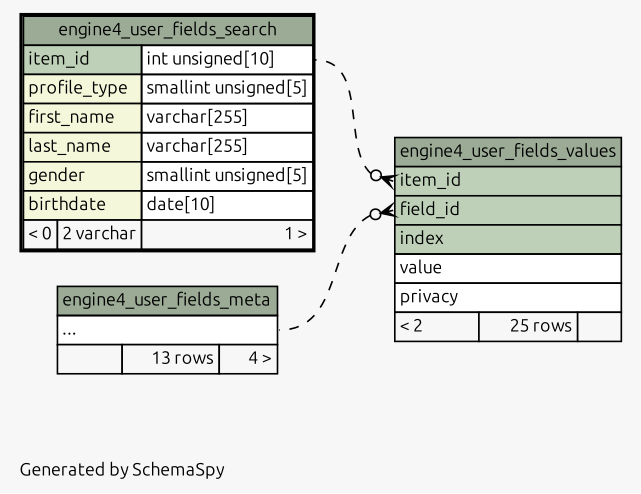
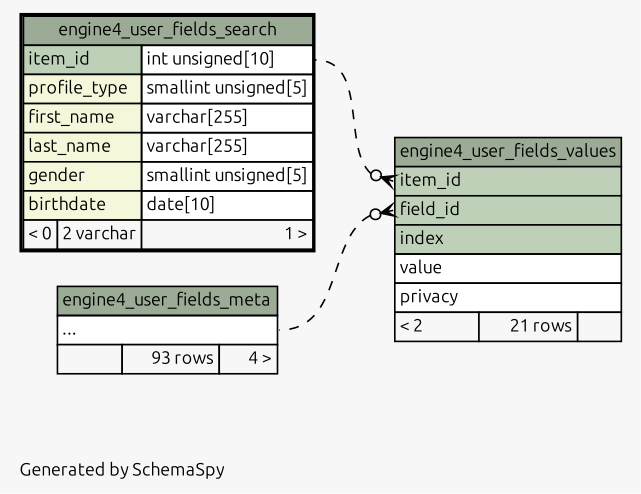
  digraph {
    bgcolor="#f7f7f7"
    fontname=Ubuntu
    fontsize=11
    label="\nGenerated by SchemaSpy"
    labeljust=l
    nodesep=0.18
    rankdir=RL
    ranksep=0.46
    node [fontname=Ubuntu fontsize=11 shape=plaintext]
    edge [arrowhead=none arrowsize=0.8 arrowtail=crowodot dir=back fontname=Ubuntu style=dashed]
-   n1 [label=<     <TABLE BORDER="0" CELLBORDER="1" CELLSPACING="0" BGCOLOR="#ffffff">       <TR><TD COLSPAN="3" BGCOLOR="#9bab96" ALIGN="CENTER">engine4_user_fields_values</TD></TR>       <TR><TD PORT="item_id" COLSPAN="3" BGCOLOR="#bed1b8" ALIGN="LEFT">item_id</TD></TR>       <TR><TD PORT="field_id" COLSPAN="3" BGCOLOR="#bed1b8" ALIGN="LEFT">field_id</TD></TR>       <TR><TD PORT="index" COLSPAN="3" BGCOLOR="#bed1b8" ALIGN="LEFT">index</TD></TR>       <TR><TD PORT="value" COLSPAN="3" ALIGN="LEFT">value</TD></TR>       <TR><TD PORT="privacy" COLSPAN="3" ALIGN="LEFT">privacy</TD></TR>       <TR><TD ALIGN="LEFT" BGCOLOR="#f7f7f7">&lt; 2</TD><TD ALIGN="RIGHT" BGCOLOR="#f7f7f7">25 rows</TD><TD ALIGN="RIGHT" BGCOLOR="#f7f7f7">  </TD></TR>     </TABLE>>]
-   n2 [label=<     <TABLE BORDER="0" CELLBORDER="1" CELLSPACING="0" BGCOLOR="#ffffff">       <TR><TD COLSPAN="3" BGCOLOR="#9bab96" ALIGN="CENTER">engine4_user_fields_meta</TD></TR>       <TR><TD PORT="elipses" COLSPAN="3" ALIGN="LEFT">...</TD></TR>       <TR><TD ALIGN="LEFT" BGCOLOR="#f7f7f7">  </TD><TD ALIGN="RIGHT" BGCOLOR="#f7f7f7">13 rows</TD><TD ALIGN="RIGHT" BGCOLOR="#f7f7f7">4 &gt;</TD></TR>     </TABLE>>]
+   n1 [label=<     <TABLE BORDER="0" CELLBORDER="1" CELLSPACING="0" BGCOLOR="#ffffff">       <TR><TD COLSPAN="3" BGCOLOR="#9bab96" ALIGN="CENTER">engine4_user_fields_values</TD></TR>       <TR><TD PORT="item_id" COLSPAN="3" BGCOLOR="#bed1b8" ALIGN="LEFT">item_id</TD></TR>       <TR><TD PORT="field_id" COLSPAN="3" BGCOLOR="#bed1b8" ALIGN="LEFT">field_id</TD></TR>       <TR><TD PORT="index" COLSPAN="3" BGCOLOR="#bed1b8" ALIGN="LEFT">index</TD></TR>       <TR><TD PORT="value" COLSPAN="3" ALIGN="LEFT">value</TD></TR>       <TR><TD PORT="privacy" COLSPAN="3" ALIGN="LEFT">privacy</TD></TR>       <TR><TD ALIGN="LEFT" BGCOLOR="#f7f7f7">&lt; 2</TD><TD ALIGN="RIGHT" BGCOLOR="#f7f7f7">21 rows</TD><TD ALIGN="RIGHT" BGCOLOR="#f7f7f7">  </TD></TR>     </TABLE>>]
+   n2 [label=<     <TABLE BORDER="0" CELLBORDER="1" CELLSPACING="0" BGCOLOR="#ffffff">       <TR><TD COLSPAN="3" BGCOLOR="#9bab96" ALIGN="CENTER">engine4_user_fields_meta</TD></TR>       <TR><TD PORT="elipses" COLSPAN="3" ALIGN="LEFT">...</TD></TR>       <TR><TD ALIGN="LEFT" BGCOLOR="#f7f7f7">  </TD><TD ALIGN="RIGHT" BGCOLOR="#f7f7f7">93 rows</TD><TD ALIGN="RIGHT" BGCOLOR="#f7f7f7">4 &gt;</TD></TR>     </TABLE>>]
    n3 [label=<     <TABLE BORDER="2" CELLBORDER="1" CELLSPACING="0" BGCOLOR="#ffffff">       <TR><TD COLSPAN="3" BGCOLOR="#9bab96" ALIGN="CENTER">engine4_user_fields_search</TD></TR>       <TR><TD PORT="item_id" COLSPAN="2" BGCOLOR="#bed1b8" ALIGN="LEFT">item_id</TD><TD PORT="item_id.type" ALIGN="LEFT">int unsigned[10]</TD></TR>       <TR><TD PORT="profile_type" COLSPAN="2" BGCOLOR="#f4f7da" ALIGN="LEFT">profile_type</TD><TD PORT="profile_type.type" ALIGN="LEFT">smallint unsigned[5]</TD></TR>       <TR><TD PORT="first_name" COLSPAN="2" BGCOLOR="#f4f7da" ALIGN="LEFT">first_name</TD><TD PORT="first_name.type" ALIGN="LEFT">varchar[255]</TD></TR>       <TR><TD PORT="last_name" COLSPAN="2" BGCOLOR="#f4f7da" ALIGN="LEFT">last_name</TD><TD PORT="last_name.type" ALIGN="LEFT">varchar[255]</TD></TR>       <TR><TD PORT="gender" COLSPAN="2" BGCOLOR="#f4f7da" ALIGN="LEFT">gender</TD><TD PORT="gender.type" ALIGN="LEFT">smallint unsigned[5]</TD></TR>       <TR><TD PORT="birthdate" COLSPAN="2" BGCOLOR="#f4f7da" ALIGN="LEFT">birthdate</TD><TD PORT="birthdate.type" ALIGN="LEFT">date[10]</TD></TR>       <TR><TD ALIGN="LEFT" BGCOLOR="#f7f7f7">&lt; 0</TD><TD ALIGN="RIGHT" BGCOLOR="#f7f7f7">2 varchar</TD><TD ALIGN="RIGHT" BGCOLOR="#f7f7f7">1 &gt;</TD></TR>     </TABLE>>]
    n1 -> n2 [headport="elipses:e" tailport="field_id:w"]
    n1 -> n3 [headport="item_id.type:e" tailport="item_id:w"]
  }
